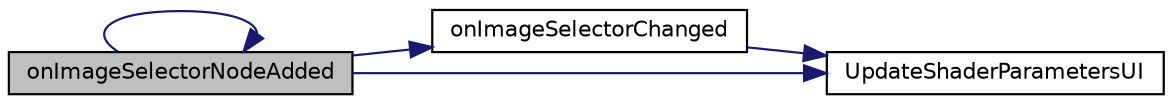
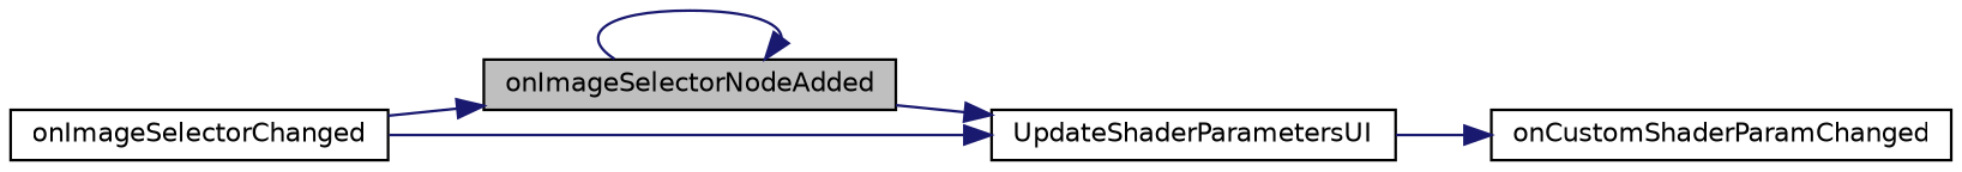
  digraph {
    rankdir=LR
    node [color=black fontname=Helvetica fontsize=10 shape=record]
    edge [color=midnightblue fontname=Helvetica fontsize=10 labelfontname=Helvetica labelfontsize=10 style=solid]
    n1 [fillcolor=grey75 fontcolor=black height=0.2 label=onImageSelectorNodeAdded style=filled width=0.4]
    n2 [height=0.2 label=onImageSelectorChanged width=0.4]
    n3 [height=0.2 label=UpdateShaderParametersUI width=0.4]
+   n4 [height=0.2 label=onCustomShaderParamChanged width=0.4]
    n1 -> n1
-   n1 -> n2
+   n2 -> n1
    n1 -> n3
    n2 -> n3
+   n3 -> n4
  }
